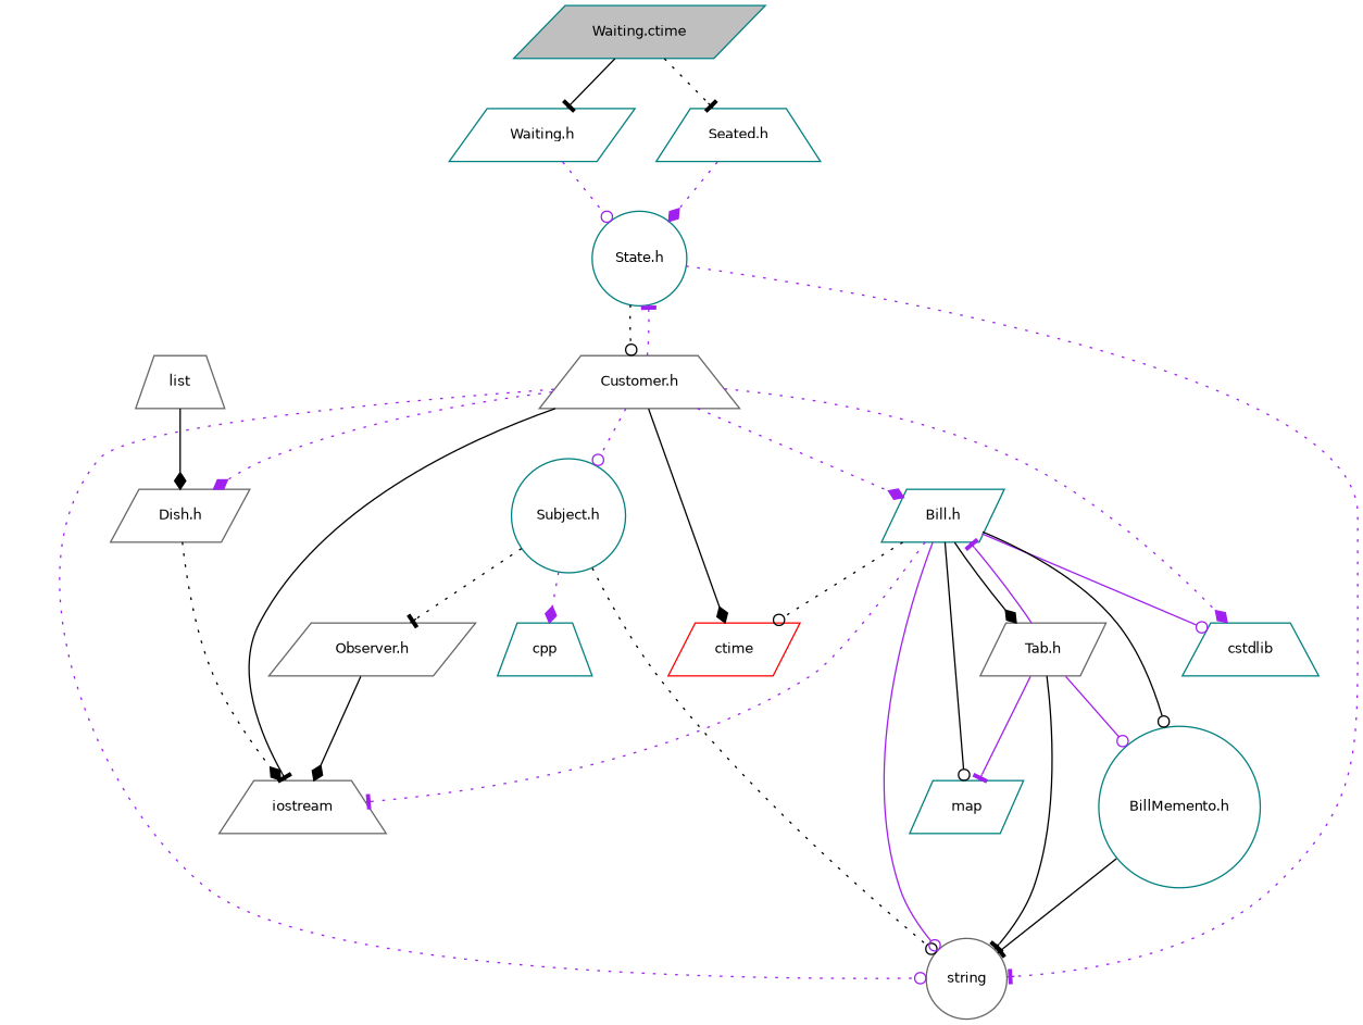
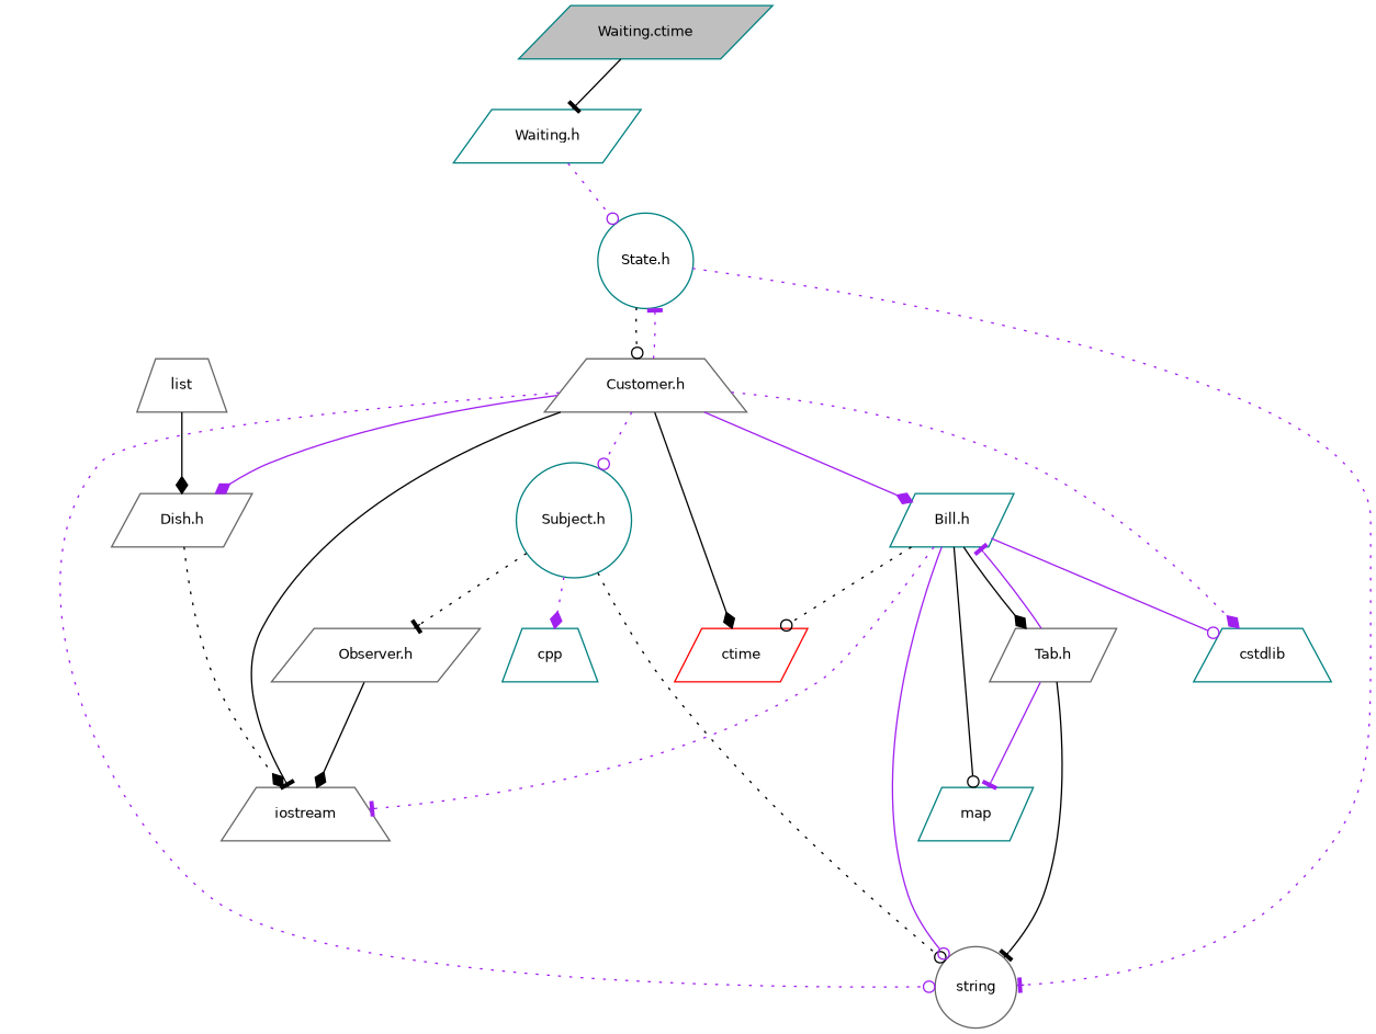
  digraph {
    node [color=teal fillcolor=white fontname=Helvetica fontsize=10 shape=parallelogram style=filled]
    edge [arrowhead=tee color=black fontname=Helvetica fontsize=10 labelfontname=Helvetica labelfontsize=10 style=solid]
    n1 [fillcolor=grey75 fontcolor=black height=0.2 label="Waiting.ctime" width=0.4]
    n2 [height=0.2 label="Waiting.h" width=0.4]
-   n3 [height=0.2 label="Seated.h" shape=trapezium width=0.4]
    n4 [height=0.2 label="State.h" shape=circle width=0.4]
    n5 [color=gray40 height=0.2 label=string shape=circle width=0.4]
    n6 [color=gray40 height=0.2 label="Customer.h" shape=trapezium width=0.4]
    n7 [color=gray40 height=0.2 label=iostream shape=trapezium width=0.4]
    n8 [color=red height=0.2 label=ctime width=0.4]
    n9 [height=0.2 label=cstdlib shape=trapezium width=0.4]
    n10 [height=0.2 label="Subject.h" shape=circle width=0.4]
    n11 [color=gray40 height=0.2 label="Dish.h" width=0.4]
    n12 [height=0.2 label="Bill.h" width=0.4]
    n13 [height=0.2 label=cpp shape=trapezium width=0.4]
    n14 [color=gray40 height=0.2 label="Observer.h" width=0.4]
    n15 [height=0.2 label=map width=0.4]
    n16 [color=gray40 height=0.2 label="Tab.h" width=0.4]
-   n17 [height=0.2 label="BillMemento.h" shape=circle width=0.4]
    n18 [color=gray40 height=0.2 label=list shape=trapezium width=0.4]
    n1 -> n2
-   n1 -> n3 [style=dotted]
    n2 -> n4 [arrowhead=odot color=purple style=dotted]
-   n3 -> n4 [arrowhead=diamond color=purple style=dotted]
    n4 -> n5 [color=purple style=dotted]
    n4 -> n6 [arrowhead=odot style=dotted]
    n6 -> n4 [color=purple style=dotted]
    n6 -> n5 [arrowhead=odot color=purple style=dotted]
    n6 -> n7
    n6 -> n8 [arrowhead=diamond]
    n6 -> n9 [arrowhead=diamond color=purple style=dotted]
    n6 -> n10 [arrowhead=odot color=purple style=dotted]
-   n6 -> n11 [arrowhead=diamond color=purple style=dotted]
-   n6 -> n12 [arrowhead=diamond color=purple style=dotted]
+   n6 -> n11 [arrowhead=diamond color=purple]
+   n6 -> n12 [arrowhead=diamond color=purple]
    n10 -> n5 [arrowhead=odot style=dotted]
    n10 -> n13 [arrowhead=diamond color=purple style=dotted]
    n10 -> n14 [style=dotted]
    n11 -> n7 [arrowhead=diamond style=dotted]
    n12 -> n5 [arrowhead=odot color=purple]
    n12 -> n7 [color=purple style=dotted]
    n12 -> n8 [arrowhead=odot style=dotted]
    n12 -> n9 [arrowhead=odot color=purple]
    n12 -> n15 [arrowhead=odot]
    n12 -> n16 [arrowhead=diamond]
-   n12 -> n17 [arrowhead=odot]
    n14 -> n7 [arrowhead=diamond]
    n16 -> n5
    n16 -> n12 [color=purple]
    n16 -> n15 [color=purple]
-   n16 -> n17 [arrowhead=odot color=purple]
-   n17 -> n5
    n18 -> n11 [arrowhead=diamond]
  }
